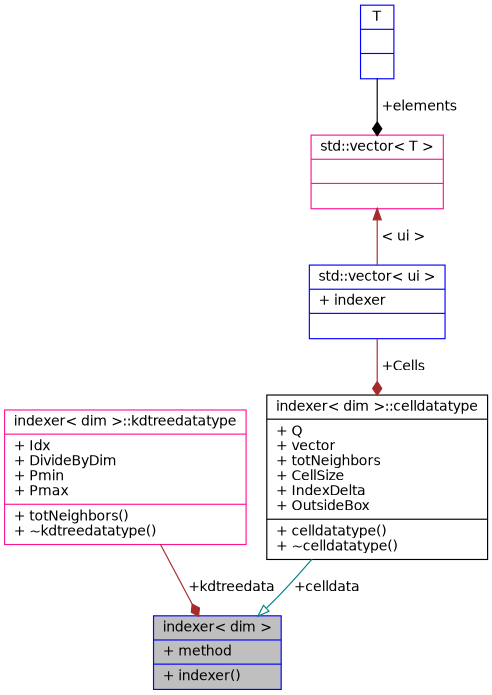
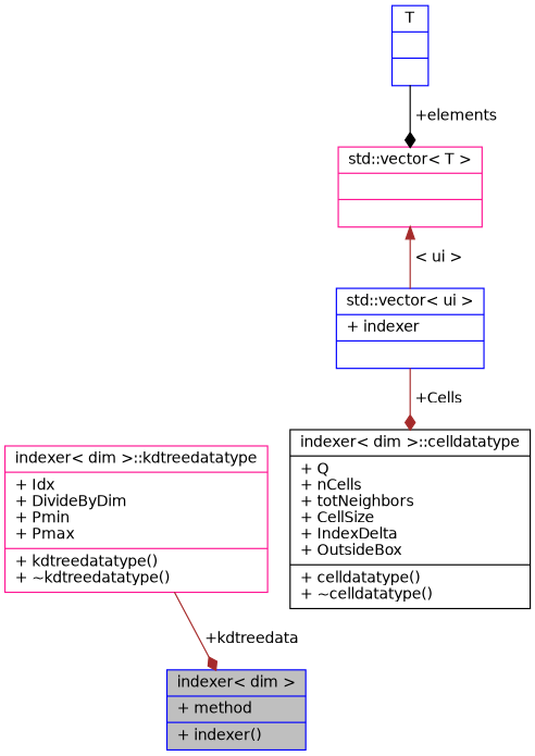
  digraph {
    node [color=blue fontname=Helvetica fontsize=12 shape=record]
    edge [arrowhead=diamond color=brown fontname=Helvetica fontsize=12 labelfontname=Helvetica labelfontsize=12 style=solid]
    n1 [fillcolor=grey75 fontcolor=black height=0.2 label="{indexer\< dim \>\n|+ method\l|+ indexer()\l}" style=filled width=0.4]
-   n2 [color=deeppink height=0.2 label="{indexer\< dim \>::kdtreedatatype\n|+ Idx\l+ DivideByDim\l+ Pmin\l+ Pmax\l|+ totNeighbors()\l+ ~kdtreedatatype()\l}" width=0.4]
-   n3 [color=black height=0.2 label="{indexer\< dim \>::celldatatype\n|+ Q\l+ vector\l+ totNeighbors\l+ CellSize\l+ IndexDelta\l+ OutsideBox\l|+ celldatatype()\l+ ~celldatatype()\l}" width=0.4]
+   n2 [color=deeppink height=0.2 label="{indexer\< dim \>::kdtreedatatype\n|+ Idx\l+ DivideByDim\l+ Pmin\l+ Pmax\l|+ kdtreedatatype()\l+ ~kdtreedatatype()\l}" width=0.4]
+   n3 [color=black height=0.2 label="{indexer\< dim \>::celldatatype\n|+ Q\l+ nCells\l+ totNeighbors\l+ CellSize\l+ IndexDelta\l+ OutsideBox\l|+ celldatatype()\l+ ~celldatatype()\l}" width=0.4]
    n4 [height=0.2 label="{std::vector\< ui \>\n|+ indexer\l|}" width=0.4]
    n5 [color=deeppink height=0.2 label="{std::vector\< T \>\n||}" width=0.4]
    n6 [height=0.2 label="{T\n||}" width=0.4]
    n2 -> n1 [label=" +kdtreedata"]
-   n3 -> n1 [arrowhead=onormal color=teal label=" +celldata"]
    n4 -> n3 [label=" +Cells"]
    n5 -> n4 [dir=back label=" \< ui \>" arrowhead=""]
    n6 -> n5 [color=black label=" +elements"]
  }
